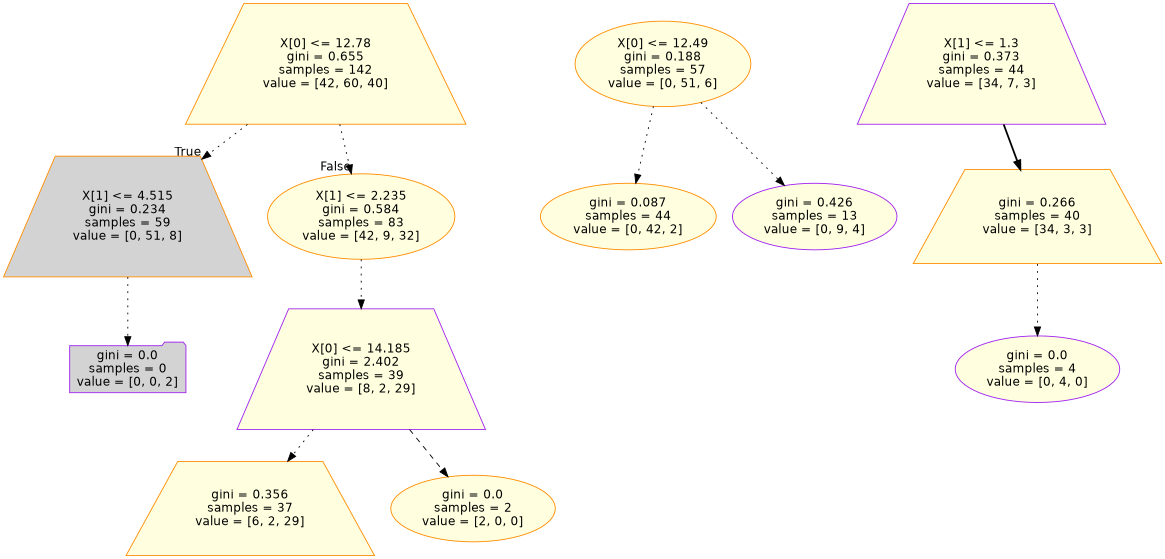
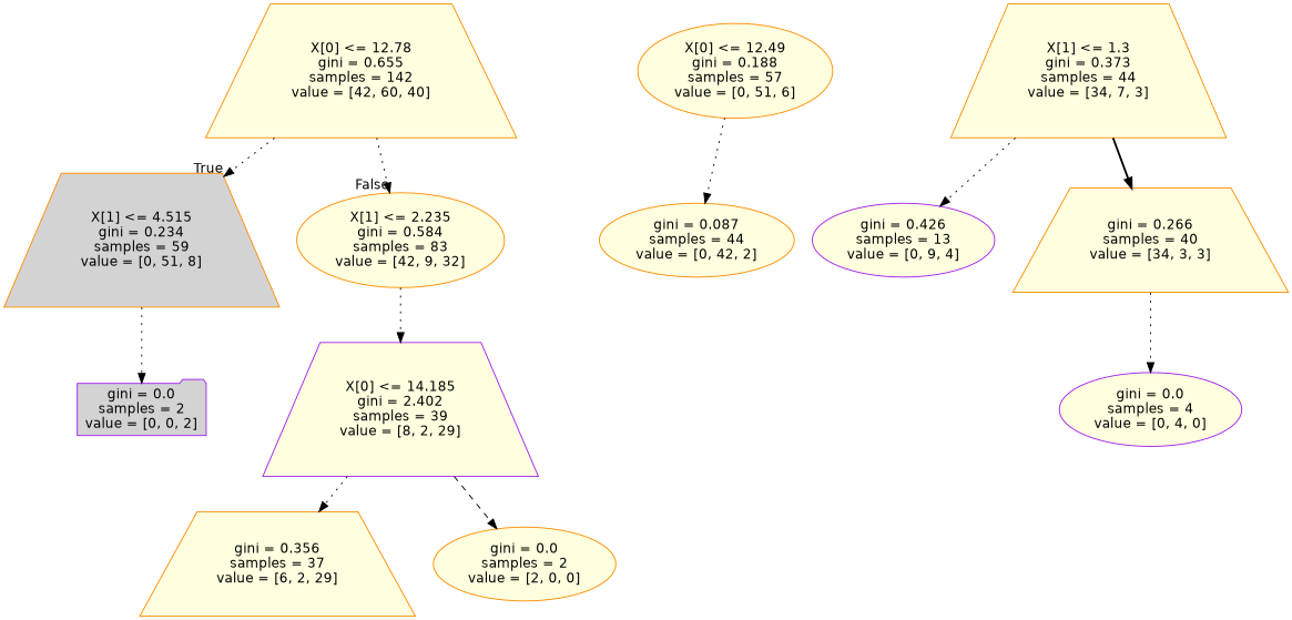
  digraph {
    node [color=darkorange fillcolor=lightyellow fontname=helvetica shape=trapezium style=filled]
    edge [fontname=helvetica style=dotted]
    n1 [label="X[0] <= 12.78\ngini = 0.655\nsamples = 142\nvalue = [42, 60, 40]"]
    n2 [fillcolor=lightgrey label="X[1] <= 4.515\ngini = 0.234\nsamples = 59\nvalue = [0, 51, 8]"]
    n3 [label="X[1] <= 2.235\ngini = 0.584\nsamples = 83\nvalue = [42, 9, 32]" shape=ellipse]
-   n4 [color=purple fillcolor=lightgrey label="gini = 0.0\nsamples = 0\nvalue = [0, 0, 2]" shape=folder]
+   n4 [color=purple fillcolor=lightgrey label="gini = 0.0\nsamples = 2\nvalue = [0, 0, 2]" shape=folder]
    n5 [color=purple label="X[0] <= 14.185\ngini = 2.402\nsamples = 39\nvalue = [8, 2, 29]"]
    n6 [label="X[0] <= 12.49\ngini = 0.188\nsamples = 57\nvalue = [0, 51, 6]" shape=ellipse]
    n7 [label="gini = 0.087\nsamples = 44\nvalue = [0, 42, 2]" shape=ellipse]
    n8 [color=purple label="gini = 0.426\nsamples = 13\nvalue = [0, 9, 4]" shape=ellipse]
-   n9 [color=purple label="X[1] <= 1.3\ngini = 0.373\nsamples = 44\nvalue = [34, 7, 3]"]
+   n9 [label="X[1] <= 1.3\ngini = 0.373\nsamples = 44\nvalue = [34, 7, 3]"]
    n10 [label="gini = 0.266\nsamples = 40\nvalue = [34, 3, 3]"]
    n11 [label="gini = 0.356\nsamples = 37\nvalue = [6, 2, 29]"]
    n12 [label="gini = 0.0\nsamples = 2\nvalue = [2, 0, 0]" shape=ellipse]
    n13 [color=purple label="gini = 0.0\nsamples = 4\nvalue = [0, 4, 0]" shape=ellipse]
    n1 -> n2 [headlabel=True labelangle=45 labeldistance=2.5]
    n1 -> n3 [headlabel=False labelangle=-45 labeldistance=2.5]
    n2 -> n4
    n3 -> n5
    n5 -> n11
    n5 -> n12 [style=dashed]
    n6 -> n7
-   n6 -> n8
+   n9 -> n8
    n9 -> n10 [style=bold]
    n10 -> n13
  }
